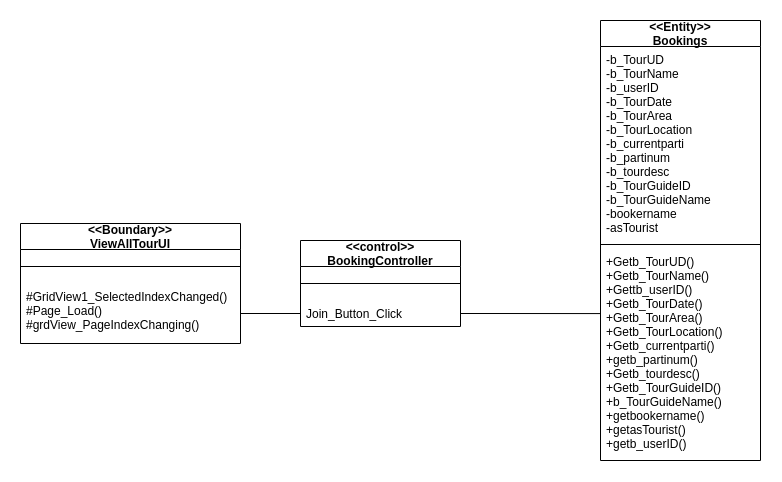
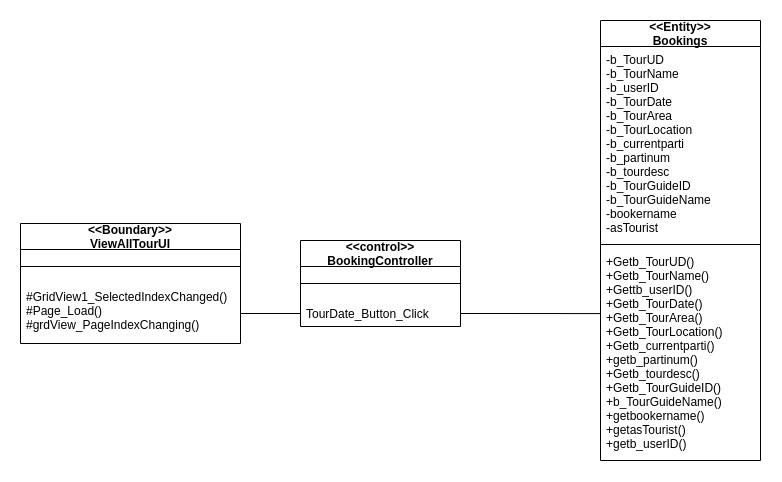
  <mxCell id="0" />
  <mxCell id="1" parent="0" />
  <mxCell id="2" value="&lt;&lt;Entity&gt;&gt;&#10;Bookings" style="swimlane;fontStyle=1;align=center;verticalAlign=middle;childLayout=stackLayout;horizontal=1;startSize=26;horizontalStack=0;resizeParent=1;resizeParentMax=0;resizeLast=0;collapsible=1;marginBottom=0;" vertex="1" parent="1"><mxGeometry x="600" y="20" width="160" height="440" as="geometry" /></mxCell>
  <mxCell id="3" value="-b_TourUD&#10;-b_TourName&#10;-b_userID&#10;-b_TourDate&#10;-b_TourArea&#10;-b_TourLocation&#10;-b_currentparti&#10;-b_partinum&#10;-b_tourdesc&#10;-b_TourGuideID&#10;-b_TourGuideName&#10;-bookername&#10;-asTourist" style="text;strokeColor=none;fillColor=none;align=left;verticalAlign=top;spacingLeft=4;spacingRight=4;overflow=hidden;rotatable=0;points=[[0,0.5],[1,0.5]];portConstraint=eastwest;" vertex="1" parent="2"><mxGeometry y="26" width="160" height="194" as="geometry" /></mxCell>
  <mxCell id="4" value="" style="line;strokeWidth=1;fillColor=none;align=left;verticalAlign=middle;spacingTop=-1;spacingLeft=3;spacingRight=3;rotatable=0;labelPosition=right;points=[];portConstraint=eastwest;" vertex="1" parent="2"><mxGeometry y="220" width="160" height="8" as="geometry" /></mxCell>
  <mxCell id="5" value="+Getb_TourUD()&#10;+Getb_TourName()&#10;+Gettb_userID()&#10;+Getb_TourDate()&#10;+Getb_TourArea()&#10;+Getb_TourLocation()&#10;+Getb_currentparti()&#10;+getb_partinum()&#10;+Getb_tourdesc()&#10;+Getb_TourGuideID()&#10;+b_TourGuideName()&#10;+getbookername()&#10;+getasTourist()&#10;+getb_userID()" style="text;strokeColor=none;fillColor=none;align=left;verticalAlign=top;spacingLeft=4;spacingRight=4;overflow=hidden;rotatable=0;points=[[0,0.5],[1,0.5]];portConstraint=eastwest;" vertex="1" parent="2"><mxGeometry y="228" width="160" height="212" as="geometry" /></mxCell>
  <mxCell id="6" value="&lt;&lt;control&gt;&gt;&#10;BookingController" style="swimlane;fontStyle=1;align=center;verticalAlign=middle;childLayout=stackLayout;horizontal=1;startSize=26;horizontalStack=0;resizeParent=1;resizeParentMax=0;resizeLast=0;collapsible=1;marginBottom=0;" vertex="1" parent="1"><mxGeometry x="300" y="240" width="160" height="86" as="geometry" /></mxCell>
  <mxCell id="7" value="" style="line;strokeWidth=1;fillColor=none;align=left;verticalAlign=middle;spacingTop=-1;spacingLeft=3;spacingRight=3;rotatable=0;labelPosition=right;points=[];portConstraint=eastwest;" vertex="1" parent="6"><mxGeometry y="26" width="160" height="34" as="geometry" /></mxCell>
- <mxCell id="8" value="Join_Button_Click" style="text;strokeColor=none;fillColor=none;align=left;verticalAlign=top;spacingLeft=4;spacingRight=4;overflow=hidden;rotatable=0;points=[[0,0.5],[1,0.5]];portConstraint=eastwest;" vertex="1" parent="6"><mxGeometry y="60" width="160" height="26" as="geometry" /></mxCell>
+ <mxCell id="8" value="TourDate_Button_Click" style="text;strokeColor=none;fillColor=none;align=left;verticalAlign=top;spacingLeft=4;spacingRight=4;overflow=hidden;rotatable=0;points=[[0,0.5],[1,0.5]];portConstraint=eastwest;" vertex="1" parent="6"><mxGeometry y="60" width="160" height="26" as="geometry" /></mxCell>
  <mxCell id="9" value="&lt;&lt;Boundary&gt;&gt;&#10;ViewAllTourUI" style="swimlane;fontStyle=1;align=center;verticalAlign=middle;childLayout=stackLayout;horizontal=1;startSize=26;horizontalStack=0;resizeParent=1;resizeParentMax=0;resizeLast=0;collapsible=1;marginBottom=0;" vertex="1" parent="1"><mxGeometry x="20" y="223" width="220" height="120" as="geometry" /></mxCell>
  <mxCell id="10" value="" style="line;strokeWidth=1;fillColor=none;align=left;verticalAlign=middle;spacingTop=-1;spacingLeft=3;spacingRight=3;rotatable=0;labelPosition=right;points=[];portConstraint=eastwest;" vertex="1" parent="9"><mxGeometry y="26" width="220" height="34" as="geometry" /></mxCell>
  <mxCell id="11" value="#GridView1_SelectedIndexChanged()&#10;#Page_Load()&#10;#grdView_PageIndexChanging()&#10;&#10;" style="text;strokeColor=none;fillColor=none;align=left;verticalAlign=top;spacingLeft=4;spacingRight=4;overflow=hidden;rotatable=0;points=[[0,0.5],[1,0.5]];portConstraint=eastwest;" vertex="1" parent="9"><mxGeometry y="60" width="220" height="60" as="geometry" /></mxCell>
  <mxCell id="12" value="" style="endArrow=none;html=1;entryX=0;entryY=0.5;entryDx=0;entryDy=0;" edge="1" parent="1" source="11" target="8"><mxGeometry width="50" height="50" relative="1" as="geometry"><mxPoint x="250" y="414" as="sourcePoint" /><mxPoint x="300" y="364" as="targetPoint" /></mxGeometry></mxCell>
  <mxCell id="13" value="" style="endArrow=none;html=1;entryX=1;entryY=0.5;entryDx=0;entryDy=0;exitX=0;exitY=0.307;exitDx=0;exitDy=0;exitPerimeter=0;" edge="1" parent="1" source="5" target="8"><mxGeometry width="50" height="50" relative="1" as="geometry"><mxPoint x="230" y="464" as="sourcePoint" /><mxPoint x="280" y="414" as="targetPoint" /></mxGeometry></mxCell>
